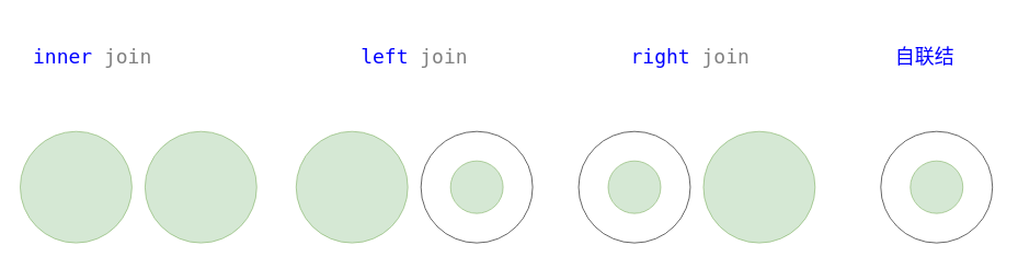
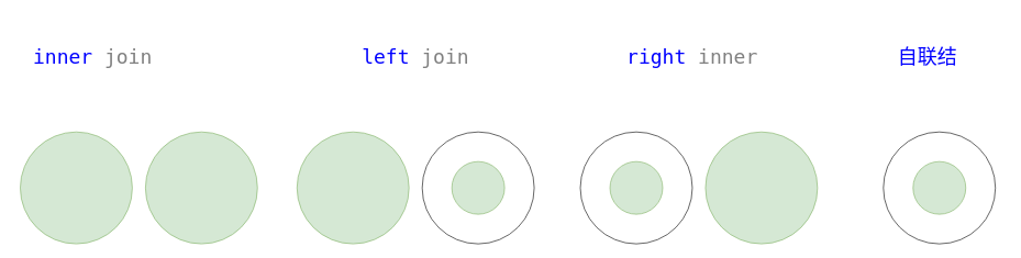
  <mxCell id="0" />
  <mxCell id="1" parent="0" />
  <mxCell id="2" value="" style="ellipse;whiteSpace=wrap;html=1;aspect=fixed;" parent="1" vertex="1"><mxGeometry x="640" y="200" width="170" height="170" as="geometry" /></mxCell>
  <mxCell id="3" value="" style="ellipse;whiteSpace=wrap;html=1;aspect=fixed;fillColor=#d5e8d4;strokeColor=#82b366;" parent="1" vertex="1"><mxGeometry x="450" y="200" width="170" height="170" as="geometry" /></mxCell>
  <mxCell id="4" value="" style="ellipse;whiteSpace=wrap;html=1;aspect=fixed;fillColor=#d5e8d4;strokeColor=#82b366;" parent="1" vertex="1"><mxGeometry x="1070" y="200" width="170" height="170" as="geometry" /></mxCell>
  <mxCell id="5" value="" style="ellipse;whiteSpace=wrap;html=1;aspect=fixed;" parent="1" vertex="1"><mxGeometry x="880" y="200" width="170" height="170" as="geometry" /></mxCell>
  <mxCell id="6" value="" style="ellipse;whiteSpace=wrap;html=1;aspect=fixed;fillColor=#d5e8d4;strokeColor=#82b366;" parent="1" vertex="1"><mxGeometry x="220" y="200" width="170" height="170" as="geometry" /></mxCell>
  <mxCell id="7" value="" style="ellipse;whiteSpace=wrap;html=1;aspect=fixed;fillColor=#d5e8d4;strokeColor=#82b366;" parent="1" vertex="1"><mxGeometry x="30" y="200" width="170" height="170" as="geometry" /></mxCell>
  <mxCell id="8" value="" style="ellipse;whiteSpace=wrap;html=1;aspect=fixed;fillColor=#d5e8d4;strokeColor=#82b366;" parent="1" vertex="1"><mxGeometry x="685" y="245" width="80" height="80" as="geometry" /></mxCell>
  <mxCell id="9" value="" style="ellipse;whiteSpace=wrap;html=1;aspect=fixed;fillColor=#d5e8d4;strokeColor=#82b366;" parent="1" vertex="1"><mxGeometry x="925" y="245" width="80" height="80" as="geometry" /></mxCell>
  <mxCell id="10" value="&lt;pre style=&quot;margin-top: 0px ; margin-bottom: 0px ; padding: 0px ; overflow-wrap: break-word ; font-size: 30px&quot;&gt;&lt;span style=&quot;margin: 0px ; padding: 0px ; color: rgb(0 , 0 , 255) ; line-height: 1.5&quot;&gt;inner&lt;/span&gt; &lt;span style=&quot;margin: 0px ; padding: 0px ; color: rgb(128 , 128 , 128) ; line-height: 1.5&quot;&gt;join&lt;/span&gt;&lt;/pre&gt;" style="text;html=1;strokeColor=none;fillColor=none;align=center;verticalAlign=middle;whiteSpace=wrap;rounded=0;" parent="1" vertex="1"><mxGeometry x="20" y="20" width="240" height="130" as="geometry" /></mxCell>
  <mxCell id="11" value="&lt;pre style=&quot;margin-top: 0px ; margin-bottom: 0px ; padding: 0px ; overflow-wrap: break-word ; font-size: 30px&quot;&gt;&lt;span style=&quot;margin: 0px ; padding: 0px ; color: rgb(0 , 0 , 255) ; line-height: 1.5&quot;&gt;left&lt;/span&gt; &lt;span style=&quot;margin: 0px ; padding: 0px ; color: rgb(128 , 128 , 128) ; line-height: 1.5&quot;&gt;join&lt;/span&gt;&lt;/pre&gt;" style="text;html=1;strokeColor=none;fillColor=none;align=center;verticalAlign=middle;whiteSpace=wrap;rounded=0;" parent="1" vertex="1"><mxGeometry x="510" y="20" width="240" height="130" as="geometry" /></mxCell>
- <mxCell id="12" value="&lt;pre style=&quot;margin-top: 0px ; margin-bottom: 0px ; padding: 0px ; overflow-wrap: break-word ; font-size: 30px&quot;&gt;&lt;span style=&quot;margin: 0px ; padding: 0px ; color: rgb(0 , 0 , 255) ; line-height: 1.5&quot;&gt;right&lt;/span&gt; &lt;span style=&quot;margin: 0px ; padding: 0px ; color: rgb(128 , 128 , 128) ; line-height: 1.5&quot;&gt;join&lt;/span&gt;&lt;/pre&gt;" style="text;html=1;strokeColor=none;fillColor=none;align=center;verticalAlign=middle;whiteSpace=wrap;rounded=0;" parent="1" vertex="1"><mxGeometry x="930" y="20" width="240" height="130" as="geometry" /></mxCell>
+ <mxCell id="12" value="&lt;pre style=&quot;margin-top: 0px ; margin-bottom: 0px ; padding: 0px ; overflow-wrap: break-word ; font-size: 30px&quot;&gt;&lt;span style=&quot;margin: 0px ; padding: 0px ; color: rgb(0 , 0 , 255) ; line-height: 1.5&quot;&gt;right&lt;/span&gt; &lt;span style=&quot;margin: 0px ; padding: 0px ; color: rgb(128 , 128 , 128) ; line-height: 1.5&quot;&gt;inner&lt;/span&gt;&lt;/pre&gt;" style="text;html=1;strokeColor=none;fillColor=none;align=center;verticalAlign=middle;whiteSpace=wrap;rounded=0;" parent="1" vertex="1"><mxGeometry x="930" y="20" width="240" height="130" as="geometry" /></mxCell>
  <mxCell id="13" value="" style="ellipse;whiteSpace=wrap;html=1;aspect=fixed;fillColor=#d5e8d4;strokeColor=#82b366;" parent="1" vertex="1"><mxGeometry x="1385" y="245" width="80" height="80" as="geometry" /></mxCell>
  <mxCell id="14" value="" style="ellipse;whiteSpace=wrap;html=1;aspect=fixed;" parent="1" vertex="1"><mxGeometry x="1340" y="200" width="170" height="170" as="geometry" /></mxCell>
  <mxCell id="15" value="&lt;pre style=&quot;margin-top: 0px ; margin-bottom: 0px ; padding: 0px ; overflow-wrap: break-word ; font-size: 30px&quot;&gt;&lt;font color=&quot;#0000ff&quot;&gt;自联结&lt;/font&gt;&lt;/pre&gt;" style="text;html=1;strokeColor=none;fillColor=none;align=center;verticalAlign=middle;whiteSpace=wrap;rounded=0;" parent="1" vertex="1"><mxGeometry x="1287" y="20" width="240" height="130" as="geometry" /></mxCell>
  <mxCell id="16" value="" style="ellipse;whiteSpace=wrap;html=1;aspect=fixed;fillColor=#d5e8d4;strokeColor=#82b366;" parent="1" vertex="1"><mxGeometry x="1385" y="245" width="80" height="80" as="geometry" /></mxCell>
